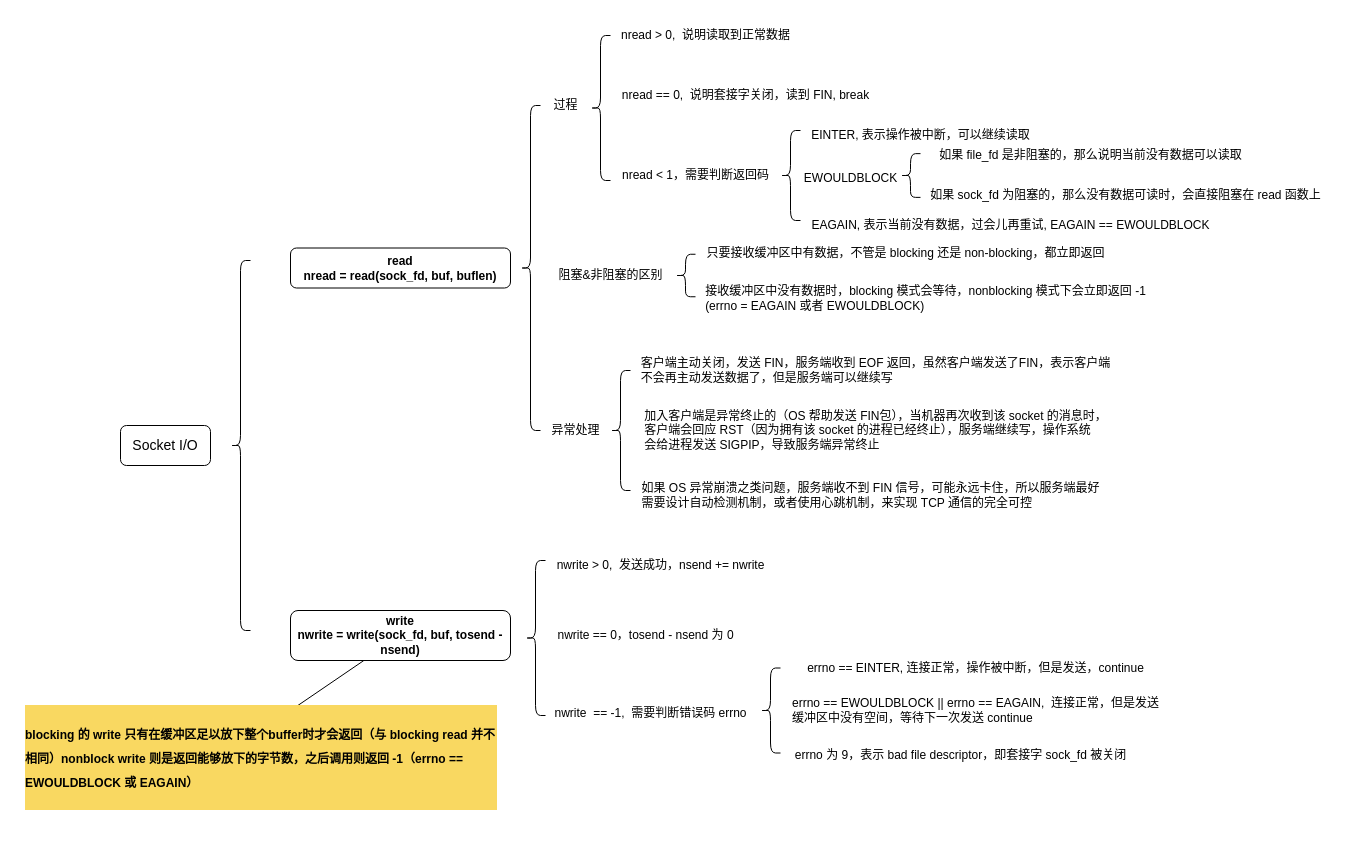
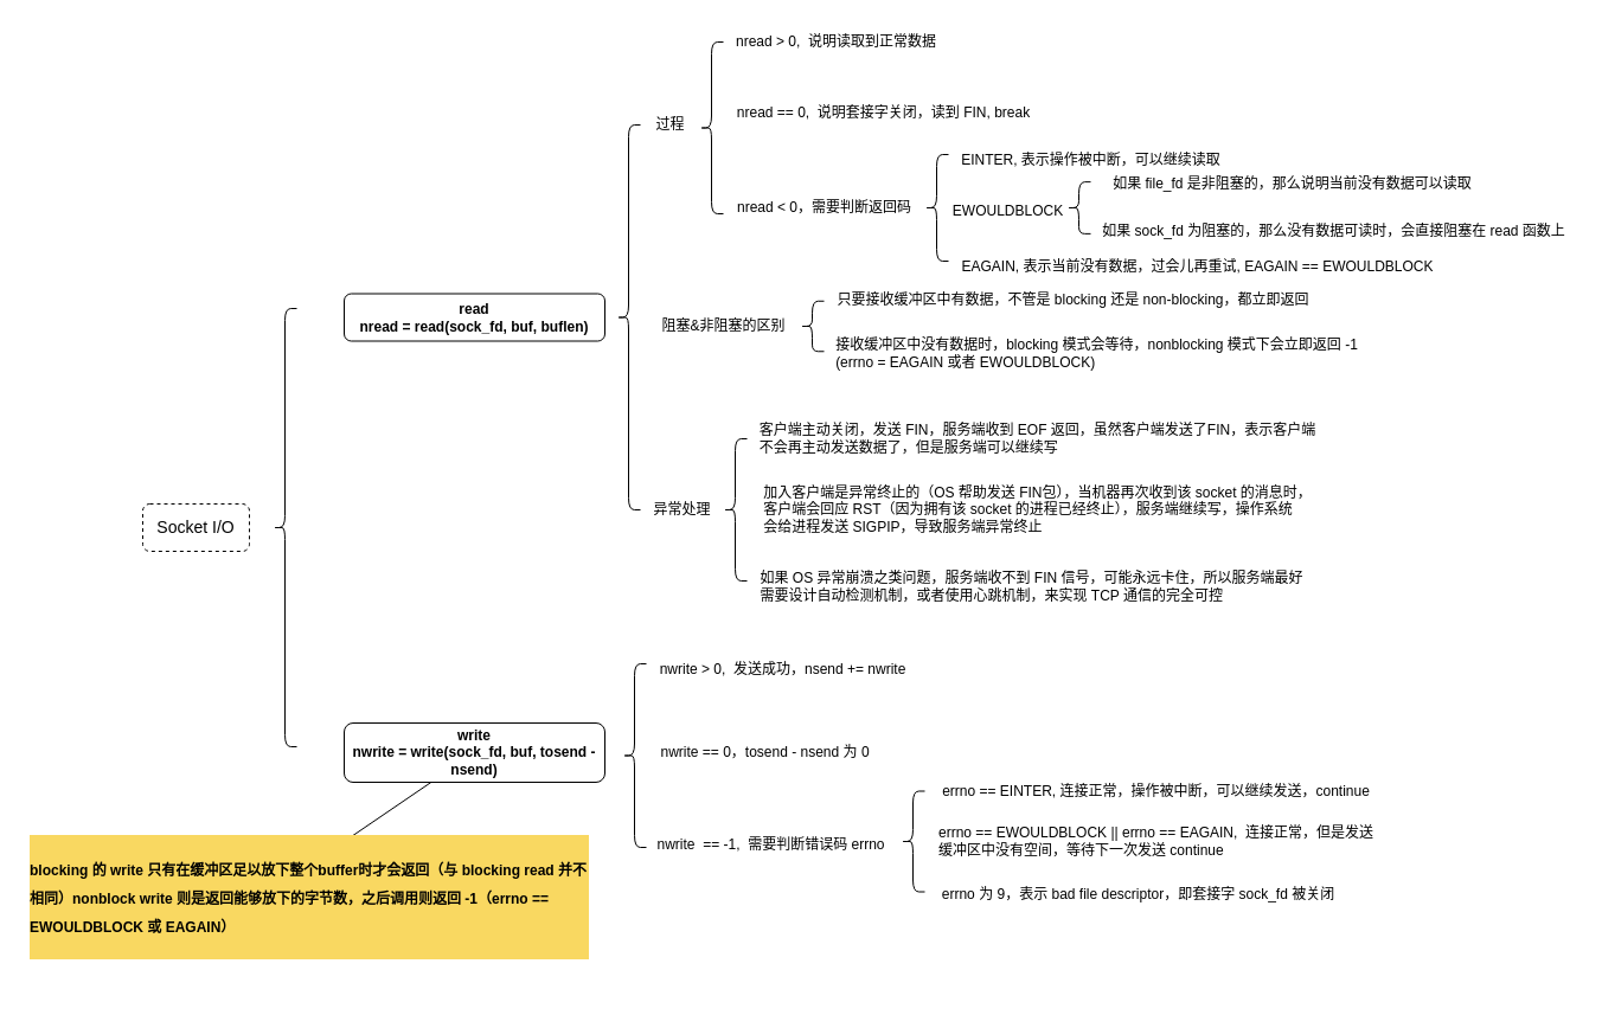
  <mxCell id="0" />
  <mxCell id="1" parent="0" />
- <mxCell id="2" value="&lt;font style=&quot;font-size: 14px;&quot;&gt;Socket I/O&lt;/font&gt;" style="rounded=1;whiteSpace=wrap;html=1;" parent="1" vertex="1"><mxGeometry x="120" y="425" width="90" height="40" as="geometry" /></mxCell>
+ <mxCell id="2" value="&lt;font style=&quot;font-size: 14px;&quot;&gt;Socket I/O&lt;/font&gt;" style="rounded=1;whiteSpace=wrap;html=1;dashed=1;" parent="1" vertex="1"><mxGeometry x="120" y="425" width="90" height="40" as="geometry" /></mxCell>
  <mxCell id="3" value="&lt;b&gt;read&lt;br&gt;nread = read(sock_fd, buf, buflen)&lt;/b&gt;" style="rounded=1;whiteSpace=wrap;html=1;" parent="1" vertex="1"><mxGeometry x="290" y="247.5" width="220" height="40" as="geometry" /></mxCell>
  <mxCell id="4" value="" style="shape=curlyBracket;whiteSpace=wrap;html=1;rounded=1;labelPosition=left;verticalLabelPosition=middle;align=right;verticalAlign=middle;" parent="1" vertex="1"><mxGeometry x="520" y="105" width="20" height="325" as="geometry" /></mxCell>
  <mxCell id="5" value="过程" style="text;html=1;align=center;verticalAlign=middle;resizable=0;points=[];autosize=1;strokeColor=none;fillColor=none;" parent="1" vertex="1"><mxGeometry x="540" y="90" width="50" height="30" as="geometry" /></mxCell>
  <mxCell id="6" value="阻塞&amp;amp;非阻塞的区别" style="text;html=1;align=center;verticalAlign=middle;resizable=0;points=[];autosize=1;strokeColor=none;fillColor=none;" parent="1" vertex="1"><mxGeometry x="545" y="260" width="130" height="30" as="geometry" /></mxCell>
  <mxCell id="7" value="异常处理" style="text;html=1;align=center;verticalAlign=middle;resizable=0;points=[];autosize=1;strokeColor=none;fillColor=none;" parent="1" vertex="1"><mxGeometry x="540" y="415" width="70" height="30" as="geometry" /></mxCell>
  <mxCell id="8" value="" style="shape=curlyBracket;whiteSpace=wrap;html=1;rounded=1;labelPosition=left;verticalLabelPosition=middle;align=right;verticalAlign=middle;" parent="1" vertex="1"><mxGeometry x="590" y="35" width="20" height="145" as="geometry" /></mxCell>
  <mxCell id="9" value="nread &amp;gt; 0,&amp;nbsp; 说明读取到正常数据" style="text;html=1;align=center;verticalAlign=middle;resizable=0;points=[];autosize=1;strokeColor=none;fillColor=none;" parent="1" vertex="1"><mxGeometry x="610" y="20" width="190" height="30" as="geometry" /></mxCell>
  <mxCell id="10" value="nread == 0,&amp;nbsp; 说明套接字关闭，读到 FIN, break" style="text;html=1;align=center;verticalAlign=middle;resizable=0;points=[];autosize=1;strokeColor=none;fillColor=none;" parent="1" vertex="1"><mxGeometry x="610" y="80" width="270" height="30" as="geometry" /></mxCell>
- <mxCell id="11" value="nread &amp;lt; 1，需要判断返回码" style="text;html=1;align=center;verticalAlign=middle;resizable=0;points=[];autosize=1;strokeColor=none;fillColor=none;" parent="1" vertex="1"><mxGeometry x="610" y="160" width="170" height="30" as="geometry" /></mxCell>
+ <mxCell id="11" value="nread &amp;lt; 0，需要判断返回码" style="text;html=1;align=center;verticalAlign=middle;resizable=0;points=[];autosize=1;strokeColor=none;fillColor=none;" parent="1" vertex="1"><mxGeometry x="610" y="160" width="170" height="30" as="geometry" /></mxCell>
  <mxCell id="12" value="" style="shape=curlyBracket;whiteSpace=wrap;html=1;rounded=1;labelPosition=left;verticalLabelPosition=middle;align=right;verticalAlign=middle;" parent="1" vertex="1"><mxGeometry x="780" y="130" width="20" height="90" as="geometry" /></mxCell>
  <mxCell id="13" value="EINTER, 表示操作被中断，可以继续读取" style="text;html=1;align=center;verticalAlign=middle;resizable=0;points=[];autosize=1;strokeColor=none;fillColor=none;" parent="1" vertex="1"><mxGeometry x="800" y="120" width="240" height="30" as="geometry" /></mxCell>
  <mxCell id="14" value="EWOULDBLOCK" style="text;html=1;align=center;verticalAlign=middle;resizable=0;points=[];autosize=1;strokeColor=none;fillColor=none;" parent="1" vertex="1"><mxGeometry x="790" y="162.5" width="120" height="30" as="geometry" /></mxCell>
  <mxCell id="15" value="" style="shape=curlyBracket;whiteSpace=wrap;html=1;rounded=1;labelPosition=left;verticalLabelPosition=middle;align=right;verticalAlign=middle;" parent="1" vertex="1"><mxGeometry x="900" y="153.13" width="20" height="43.75" as="geometry" /></mxCell>
  <mxCell id="16" value="如果 file_fd 是非阻塞的，那么说明当前没有数据可以读取" style="text;html=1;align=center;verticalAlign=middle;resizable=0;points=[];autosize=1;strokeColor=none;fillColor=none;" parent="1" vertex="1"><mxGeometry x="920" y="140" width="340" height="30" as="geometry" /></mxCell>
  <mxCell id="17" value="如果 sock_fd 为阻塞的，那么没有数据可读时，会直接阻塞在 read 函数上" style="text;html=1;align=center;verticalAlign=middle;resizable=0;points=[];autosize=1;strokeColor=none;fillColor=none;" parent="1" vertex="1"><mxGeometry x="920" y="180" width="410" height="30" as="geometry" /></mxCell>
  <mxCell id="18" value="EAGAIN, 表示当前没有数据，过会儿再重试, EAGAIN == EWOULDBLOCK" style="text;html=1;align=center;verticalAlign=middle;resizable=0;points=[];autosize=1;strokeColor=none;fillColor=none;" parent="1" vertex="1"><mxGeometry x="800" y="210" width="420" height="30" as="geometry" /></mxCell>
  <mxCell id="19" value="只要接收缓冲区中有数据，不管是 blocking 还是 non-blocking，都立即返回" style="text;html=1;align=center;verticalAlign=middle;resizable=0;points=[];autosize=1;strokeColor=none;fillColor=none;" parent="1" vertex="1"><mxGeometry x="695" y="237.5" width="420" height="30" as="geometry" /></mxCell>
  <mxCell id="20" value="" style="shape=curlyBracket;whiteSpace=wrap;html=1;rounded=1;labelPosition=left;verticalLabelPosition=middle;align=right;verticalAlign=middle;" parent="1" vertex="1"><mxGeometry x="675" y="253.75" width="20" height="42.5" as="geometry" /></mxCell>
  <mxCell id="21" value="接收缓冲区中没有数据时，blocking 模式会等待，nonblocking 模式下会立即返回 -1 &lt;br&gt;&lt;div style=&quot;text-align: justify;&quot;&gt;&lt;span style=&quot;background-color: initial;&quot;&gt;(errno = EAGAIN 或者 EWOULDBLOCK)&lt;/span&gt;&lt;/div&gt;" style="text;html=1;align=center;verticalAlign=middle;resizable=0;points=[];autosize=1;strokeColor=none;fillColor=none;" parent="1" vertex="1"><mxGeometry x="695" y="277.5" width="460" height="40" as="geometry" /></mxCell>
  <mxCell id="22" value="" style="shape=curlyBracket;whiteSpace=wrap;html=1;rounded=1;labelPosition=left;verticalLabelPosition=middle;align=right;verticalAlign=middle;" parent="1" vertex="1"><mxGeometry x="610" y="370" width="20" height="120" as="geometry" /></mxCell>
  <mxCell id="23" value="客户端主动关闭，发送 FIN，服务端收到 EOF 返回，虽然客户端发送了FIN，表示客户端&lt;br&gt;&lt;div style=&quot;text-align: justify;&quot;&gt;&lt;span style=&quot;background-color: initial;&quot;&gt;不会再主动发送数据了，但是服务端可以继续写&lt;/span&gt;&lt;/div&gt;" style="text;html=1;align=center;verticalAlign=middle;resizable=0;points=[];autosize=1;strokeColor=none;fillColor=none;" parent="1" vertex="1"><mxGeometry x="630" y="350" width="490" height="40" as="geometry" /></mxCell>
  <mxCell id="24" value="&lt;div style=&quot;text-align: justify;&quot;&gt;加入客户端是异常终止的（OS 帮助发送 FIN&lt;span style=&quot;background-color: initial;&quot;&gt;包），当机器再次收到该 socket 的消息时，&lt;/span&gt;&lt;/div&gt;&lt;div style=&quot;text-align: justify;&quot;&gt;&lt;span style=&quot;background-color: initial;&quot;&gt;客户端会回应 RST（因为拥有该 socket 的&lt;/span&gt;&lt;span style=&quot;background-color: initial;&quot;&gt;进程已经终止），服务端继续写，操作系统&lt;/span&gt;&lt;/div&gt;&lt;div style=&quot;text-align: justify;&quot;&gt;&lt;span style=&quot;background-color: initial;&quot;&gt;会给进程发送 SIGPIP，导致服务端异常终止&lt;/span&gt;&lt;/div&gt;" style="text;html=1;align=center;verticalAlign=middle;resizable=0;points=[];autosize=1;strokeColor=none;fillColor=none;" parent="1" vertex="1"><mxGeometry x="630" y="400" width="490" height="60" as="geometry" /></mxCell>
  <mxCell id="25" value="&lt;div style=&quot;text-align: justify;&quot;&gt;如果 OS 异常崩溃之类问题，服务端收不到 FIN&amp;nbsp;&lt;span style=&quot;background-color: initial;&quot;&gt;信号，可能永远卡住，所以服务端最好&lt;/span&gt;&lt;/div&gt;&lt;div style=&quot;text-align: justify;&quot;&gt;&lt;span style=&quot;background-color: initial;&quot;&gt;需要设计自动检测机制，&lt;/span&gt;&lt;span style=&quot;background-color: initial;&quot;&gt;或者使用心跳机制，来实现 TCP 通信的完全可控&lt;/span&gt;&lt;/div&gt;" style="text;html=1;align=center;verticalAlign=middle;resizable=0;points=[];autosize=1;strokeColor=none;fillColor=none;" parent="1" vertex="1"><mxGeometry x="630" y="475" width="480" height="40" as="geometry" /></mxCell>
  <mxCell id="26" style="rounded=0;orthogonalLoop=1;jettySize=auto;html=1;strokeColor=default;endArrow=none;endFill=0;" parent="1" source="27" edge="1"><mxGeometry relative="1" as="geometry"><mxPoint x="290" y="710" as="targetPoint" /></mxGeometry></mxCell>
  <mxCell id="27" value="&lt;b&gt;write&lt;br&gt;nwrite = write(sock_fd, buf, tosend - nsend)&lt;/b&gt;" style="rounded=1;whiteSpace=wrap;html=1;" parent="1" vertex="1"><mxGeometry x="290" y="610" width="220" height="50" as="geometry" /></mxCell>
  <mxCell id="28" value="" style="shape=curlyBracket;whiteSpace=wrap;html=1;rounded=1;labelPosition=left;verticalLabelPosition=middle;align=right;verticalAlign=middle;" parent="1" vertex="1"><mxGeometry x="525" y="560" width="20" height="155" as="geometry" /></mxCell>
  <mxCell id="29" value="nwrite &amp;gt; 0,&amp;nbsp; 发送成功，nsend += nwrite" style="text;html=1;align=center;verticalAlign=middle;resizable=0;points=[];autosize=1;strokeColor=none;fillColor=none;" parent="1" vertex="1"><mxGeometry x="545" y="550" width="230" height="30" as="geometry" /></mxCell>
  <mxCell id="30" value="nwrite == 0，tosend - nsend 为 0" style="text;html=1;align=center;verticalAlign=middle;resizable=0;points=[];autosize=1;strokeColor=none;fillColor=none;" parent="1" vertex="1"><mxGeometry x="545" y="620" width="200" height="30" as="geometry" /></mxCell>
  <mxCell id="31" value="nwrite&amp;nbsp; == -1,&amp;nbsp; 需要判断错误码 errno" style="text;html=1;align=center;verticalAlign=middle;resizable=0;points=[];autosize=1;strokeColor=none;fillColor=none;" parent="1" vertex="1"><mxGeometry x="540" y="697.5" width="220" height="30" as="geometry" /></mxCell>
  <mxCell id="32" value="" style="shape=curlyBracket;whiteSpace=wrap;html=1;rounded=1;labelPosition=left;verticalLabelPosition=middle;align=right;verticalAlign=middle;" parent="1" vertex="1"><mxGeometry x="760" y="667.5" width="20" height="85" as="geometry" /></mxCell>
- <mxCell id="33" value="errno == EINTER, 连接正常，操作被中断，但是发送，continue" style="text;html=1;align=center;verticalAlign=middle;resizable=0;points=[];autosize=1;strokeColor=none;fillColor=none;" parent="1" vertex="1"><mxGeometry x="785" y="652.5" width="380" height="30" as="geometry" /></mxCell>
+ <mxCell id="33" value="errno == EINTER, 连接正常，操作被中断，可以继续发送，continue" style="text;html=1;align=center;verticalAlign=middle;resizable=0;points=[];autosize=1;strokeColor=none;fillColor=none;" parent="1" vertex="1"><mxGeometry x="785" y="652.5" width="380" height="30" as="geometry" /></mxCell>
  <mxCell id="34" value="errno == EWOULDBLOCK || errno == EAGAIN,&amp;nbsp; 连接正常，但是发送&lt;br&gt;&lt;div style=&quot;text-align: justify;&quot;&gt;&lt;span style=&quot;background-color: initial;&quot;&gt;缓冲区中没有空间，等待下一次发送 continue&lt;/span&gt;&lt;/div&gt;" style="text;html=1;align=center;verticalAlign=middle;resizable=0;points=[];autosize=1;strokeColor=none;fillColor=none;" parent="1" vertex="1"><mxGeometry x="780" y="690" width="390" height="40" as="geometry" /></mxCell>
  <mxCell id="35" value="&lt;h1 style=&quot;line-height: 80%;&quot;&gt;&lt;font style=&quot;font-size: 12px;&quot;&gt;blocking 的 write 只有在缓冲区足以放下整个buffer时才会返回（与 blocking read 并不相同）nonblock write 则是返回能够放下的字节数，之后调用则返回 -1（errno == EWOULDBLOCK 或 EAGAIN）&lt;/font&gt;&lt;/h1&gt;" style="text;html=1;strokeColor=none;fillColor=none;spacing=5;spacingTop=-20;whiteSpace=wrap;overflow=hidden;rounded=0;labelBackgroundColor=#f9d861;" parent="1" vertex="1"><mxGeometry x="20" y="715" width="480" height="120" as="geometry" /></mxCell>
  <mxCell id="36" value="" style="shape=curlyBracket;whiteSpace=wrap;html=1;rounded=1;labelPosition=left;verticalLabelPosition=middle;align=right;verticalAlign=middle;" parent="1" vertex="1"><mxGeometry x="230" y="260" width="20" height="370" as="geometry" /></mxCell>
  <mxCell id="37" value="errno 为 9，表示 bad file descriptor，即套接字 sock_fd 被关闭" style="text;html=1;align=center;verticalAlign=middle;resizable=0;points=[];autosize=1;strokeColor=none;fillColor=none;" vertex="1" parent="1"><mxGeometry x="785" y="740" width="350" height="30" as="geometry" /></mxCell>
